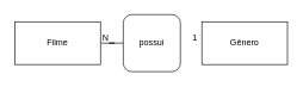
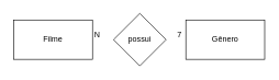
  <mxCell id="0" />
  <mxCell id="1" parent="0" />
- <mxCell id="2" style="edgeStyle=orthogonalEdgeStyle;rounded=0;orthogonalLoop=1;jettySize=auto;html=1;entryX=0;entryY=0.5;entryDx=0;entryDy=0;endArrow=none;endFill=0;" edge="1" parent="1" source="3" target="4"><mxGeometry relative="1" as="geometry" /></mxCell>
  <mxCell id="3" value="Filme" style="rounded=0;whiteSpace=wrap;html=1;" vertex="1" parent="1"><mxGeometry x="20" y="30" width="120" height="60" as="geometry" /></mxCell>
- <mxCell id="4" value="possui" style="whiteSpace=wrap;html=1;rounded=1;" vertex="1" parent="1"><mxGeometry x="172" y="20" width="80" height="80" as="geometry" /></mxCell>
+ <mxCell id="4" value="possui" style="rhombus;whiteSpace=wrap;html=1;" vertex="1" parent="1"><mxGeometry x="172" y="20" width="80" height="80" as="geometry" /></mxCell>
  <mxCell id="5" value="Gênero" style="rounded=0;whiteSpace=wrap;html=1;" vertex="1" parent="1"><mxGeometry x="282" y="30" width="120" height="60" as="geometry" /></mxCell>
- <mxCell id="6" value="1" style="text;html=1;align=center;verticalAlign=middle;resizable=0;points=[];autosize=1;strokeColor=none;fillColor=none;" vertex="1" parent="1"><mxGeometry x="257" y="38" width="30" height="30" as="geometry" /></mxCell>
+ <mxCell id="6" value="7" style="text;html=1;align=center;verticalAlign=middle;resizable=0;points=[];autosize=1;strokeColor=none;fillColor=none;" vertex="1" parent="1"><mxGeometry x="257" y="38" width="30" height="30" as="geometry" /></mxCell>
  <mxCell id="7" value="N" style="text;html=1;align=center;verticalAlign=middle;resizable=0;points=[];autosize=1;strokeColor=none;fillColor=none;" vertex="1" parent="1"><mxGeometry x="132" y="38" width="30" height="30" as="geometry" /></mxCell>
